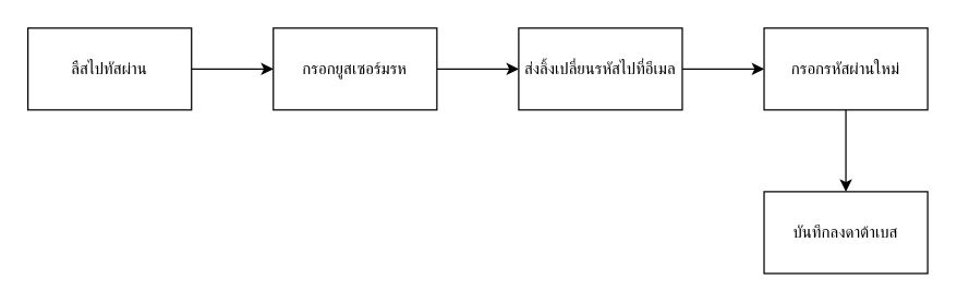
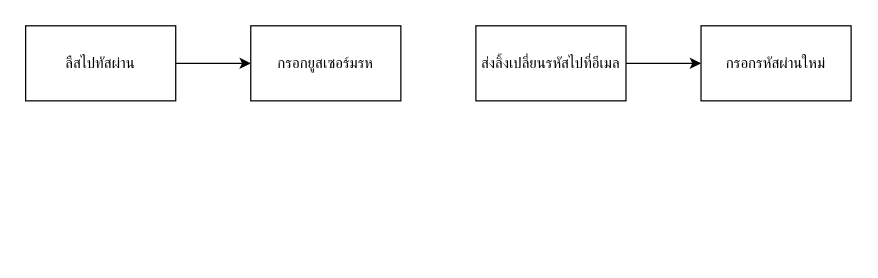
  <mxCell id="0" />
  <mxCell id="1" parent="0" />
  <mxCell id="2" style="edgeStyle=orthogonalEdgeStyle;rounded=0;orthogonalLoop=1;jettySize=auto;html=1;exitX=1;exitY=0.5;exitDx=0;exitDy=0;entryX=0;entryY=0.5;entryDx=0;entryDy=0;" edge="1" parent="1" source="3" target="5"><mxGeometry relative="1" as="geometry" /></mxCell>
  <mxCell id="3" value="ลืสไปทัสผ่าน" style="rounded=0;whiteSpace=wrap;html=1;" vertex="1" parent="1"><mxGeometry x="20" y="20" width="120" height="60" as="geometry" /></mxCell>
- <mxCell id="4" style="edgeStyle=orthogonalEdgeStyle;rounded=0;orthogonalLoop=1;jettySize=auto;html=1;exitX=1;exitY=0.5;exitDx=0;exitDy=0;entryX=0;entryY=0.5;entryDx=0;entryDy=0;" edge="1" parent="1" source="5" target="7"><mxGeometry relative="1" as="geometry" /></mxCell>
  <mxCell id="5" value="กรอกยูสเซอร์มรห" style="rounded=0;whiteSpace=wrap;html=1;" vertex="1" parent="1"><mxGeometry x="200" y="20" width="120" height="60" as="geometry" /></mxCell>
  <mxCell id="6" style="edgeStyle=orthogonalEdgeStyle;rounded=0;orthogonalLoop=1;jettySize=auto;html=1;exitX=1;exitY=0.5;exitDx=0;exitDy=0;entryX=0;entryY=0.5;entryDx=0;entryDy=0;" edge="1" parent="1" source="7" target="9"><mxGeometry relative="1" as="geometry" /></mxCell>
  <mxCell id="7" value="ส่งลิ้งเปลี่ยนรหัสไปที่อีเมล" style="rounded=0;whiteSpace=wrap;html=1;" vertex="1" parent="1"><mxGeometry x="380" y="20" width="120" height="60" as="geometry" /></mxCell>
- <mxCell id="8" style="edgeStyle=orthogonalEdgeStyle;rounded=0;orthogonalLoop=1;jettySize=auto;html=1;exitX=0.5;exitY=1;exitDx=0;exitDy=0;entryX=0.5;entryY=0;entryDx=0;entryDy=0;" edge="1" parent="1" source="9" target="10"><mxGeometry relative="1" as="geometry" /></mxCell>
  <mxCell id="9" value="กรอกรหัสผ่านใหม่" style="rounded=0;whiteSpace=wrap;html=1;" vertex="1" parent="1"><mxGeometry x="560" y="20" width="120" height="60" as="geometry" /></mxCell>
- <mxCell id="10" value="บันทึกลงดาต้าเบส" style="rounded=0;whiteSpace=wrap;html=1;" vertex="1" parent="1"><mxGeometry x="560" y="140" width="120" height="60" as="geometry" /></mxCell>
